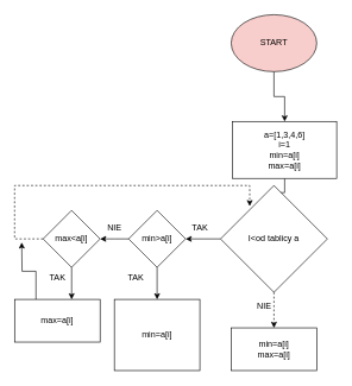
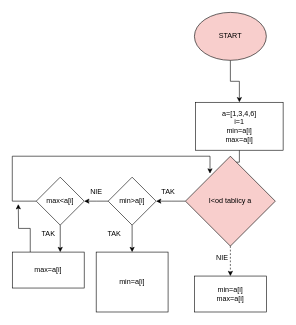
  <mxCell id="0" />
  <mxCell id="1" parent="0" />
  <mxCell id="2" style="edgeStyle=orthogonalEdgeStyle;rounded=0;orthogonalLoop=1;jettySize=auto;html=1;entryX=0.5;entryY=0;entryDx=0;entryDy=0;" edge="1" parent="1" source="3" target="5"><mxGeometry relative="1" as="geometry" /></mxCell>
  <mxCell id="3" value="START" style="ellipse;whiteSpace=wrap;html=1;fillColor=#f8cecc;" vertex="1" parent="1"><mxGeometry x="324" y="20" width="120" height="80" as="geometry" /></mxCell>
  <mxCell id="4" style="edgeStyle=orthogonalEdgeStyle;rounded=0;orthogonalLoop=1;jettySize=auto;html=1;entryX=0.5;entryY=0;entryDx=0;entryDy=0;" edge="1" parent="1" source="5" target="8"><mxGeometry relative="1" as="geometry" /></mxCell>
  <mxCell id="5" value="&lt;div&gt;a=[1,3,4,6]&lt;/div&gt;&lt;div&gt;i=1&lt;/div&gt;&lt;div&gt;min=a[i]&lt;/div&gt;&lt;div&gt;max=a[i]&lt;br&gt;&lt;/div&gt;" style="rounded=0;whiteSpace=wrap;html=1;" vertex="1" parent="1"><mxGeometry x="326" y="170" width="146" height="80" as="geometry" /></mxCell>
  <mxCell id="6" style="edgeStyle=orthogonalEdgeStyle;rounded=0;orthogonalLoop=1;jettySize=auto;html=1;exitX=0;exitY=0.5;exitDx=0;exitDy=0;" edge="1" parent="1" source="8"><mxGeometry relative="1" as="geometry"><mxPoint x="260" y="335" as="targetPoint" /></mxGeometry></mxCell>
  <mxCell id="7" style="edgeStyle=orthogonalEdgeStyle;rounded=0;orthogonalLoop=1;jettySize=auto;html=1;entryX=0.5;entryY=0;entryDx=0;entryDy=0;dashed=1;" edge="1" parent="1" source="8" target="9"><mxGeometry relative="1" as="geometry" /></mxCell>
- <mxCell id="8" value="I&amp;lt;od tablicy a" style="rhombus;whiteSpace=wrap;html=1;" vertex="1" parent="1"><mxGeometry x="309" y="260" width="150" height="150" as="geometry" /></mxCell>
+ <mxCell id="8" value="I&amp;lt;od tablicy a" style="rhombus;whiteSpace=wrap;html=1;fillColor=#f8cecc;" vertex="1" parent="1"><mxGeometry x="309" y="260" width="150" height="150" as="geometry" /></mxCell>
  <mxCell id="9" value="&lt;div&gt;min=a[i]&lt;/div&gt;&lt;div&gt;max=a[i]&lt;br&gt;&lt;/div&gt;" style="rounded=0;whiteSpace=wrap;html=1;" vertex="1" parent="1"><mxGeometry x="324" y="460" width="120" height="60" as="geometry" /></mxCell>
  <mxCell id="10" value="TAK" style="text;html=1;align=center;verticalAlign=middle;resizable=0;points=[];autosize=1;strokeColor=none;fillColor=none;" vertex="1" parent="1"><mxGeometry x="260" y="305" width="40" height="30" as="geometry" /></mxCell>
  <mxCell id="11" style="edgeStyle=orthogonalEdgeStyle;rounded=0;orthogonalLoop=1;jettySize=auto;html=1;exitX=0;exitY=0.5;exitDx=0;exitDy=0;" edge="1" parent="1" source="13"><mxGeometry relative="1" as="geometry"><mxPoint x="140" y="335" as="targetPoint" /></mxGeometry></mxCell>
  <mxCell id="12" style="edgeStyle=orthogonalEdgeStyle;rounded=0;orthogonalLoop=1;jettySize=auto;html=1;entryX=0.5;entryY=0;entryDx=0;entryDy=0;" edge="1" parent="1" source="13" target="15"><mxGeometry relative="1" as="geometry" /></mxCell>
  <mxCell id="13" value="min&amp;gt;a[i]" style="rhombus;whiteSpace=wrap;html=1;" vertex="1" parent="1"><mxGeometry x="180" y="295" width="80" height="80" as="geometry" /></mxCell>
  <mxCell id="14" value="&lt;div&gt;NIE&lt;/div&gt;" style="text;html=1;align=center;verticalAlign=middle;resizable=0;points=[];autosize=1;strokeColor=none;fillColor=none;" vertex="1" parent="1"><mxGeometry x="140" y="305" width="40" height="30" as="geometry" /></mxCell>
  <mxCell id="15" value="min=a[i]" style="rounded=0;whiteSpace=wrap;html=1;" vertex="1" parent="1"><mxGeometry x="160" y="420" width="120" height="100" as="geometry" /></mxCell>
  <mxCell id="16" value="TAK" style="text;html=1;align=center;verticalAlign=middle;resizable=0;points=[];autosize=1;strokeColor=none;fillColor=none;" vertex="1" parent="1"><mxGeometry x="170" y="375" width="40" height="30" as="geometry" /></mxCell>
  <mxCell id="17" style="edgeStyle=orthogonalEdgeStyle;rounded=0;orthogonalLoop=1;jettySize=auto;html=1;entryX=0.667;entryY=0;entryDx=0;entryDy=0;entryPerimeter=0;" edge="1" parent="1" source="19" target="21"><mxGeometry relative="1" as="geometry" /></mxCell>
- <mxCell id="18" style="edgeStyle=orthogonalEdgeStyle;rounded=0;orthogonalLoop=1;jettySize=auto;html=1;entryX=0.273;entryY=0.193;entryDx=0;entryDy=0;entryPerimeter=0;dashed=1;" edge="1" parent="1" source="19" target="8"><mxGeometry relative="1" as="geometry"><mxPoint x="280" y="260" as="targetPoint" /><Array as="points"><mxPoint x="20" y="335" /><mxPoint x="20" y="260" /><mxPoint x="350" y="260" /></Array></mxGeometry></mxCell>
+ <mxCell id="18" style="edgeStyle=orthogonalEdgeStyle;rounded=0;orthogonalLoop=1;jettySize=auto;html=1;entryX=0.273;entryY=0.193;entryDx=0;entryDy=0;entryPerimeter=0;" edge="1" parent="1" source="19" target="8"><mxGeometry relative="1" as="geometry"><mxPoint x="280" y="260" as="targetPoint" /><Array as="points"><mxPoint x="20" y="335" /><mxPoint x="20" y="260" /><mxPoint x="350" y="260" /></Array></mxGeometry></mxCell>
  <mxCell id="19" value="max&amp;lt;a[i]" style="rhombus;whiteSpace=wrap;html=1;" vertex="1" parent="1"><mxGeometry x="60" y="295" width="80" height="80" as="geometry" /></mxCell>
  <mxCell id="20" style="edgeStyle=orthogonalEdgeStyle;rounded=0;orthogonalLoop=1;jettySize=auto;html=1;exitX=0.25;exitY=0;exitDx=0;exitDy=0;" edge="1" parent="1" source="21"><mxGeometry relative="1" as="geometry"><mxPoint x="30" y="340" as="targetPoint" /></mxGeometry></mxCell>
  <mxCell id="21" value="max=a[i]" style="rounded=0;whiteSpace=wrap;html=1;" vertex="1" parent="1"><mxGeometry x="20" y="420" width="120" height="60" as="geometry" /></mxCell>
  <mxCell id="22" value="&lt;div&gt;TAK&lt;/div&gt;" style="text;html=1;align=center;verticalAlign=middle;resizable=0;points=[];autosize=1;strokeColor=none;fillColor=none;" vertex="1" parent="1"><mxGeometry x="60" y="375" width="40" height="30" as="geometry" /></mxCell>
  <mxCell id="23" value="NIE" style="text;html=1;align=center;verticalAlign=middle;resizable=0;points=[];autosize=1;strokeColor=none;fillColor=none;" vertex="1" parent="1"><mxGeometry x="350" y="415" width="40" height="30" as="geometry" /></mxCell>
